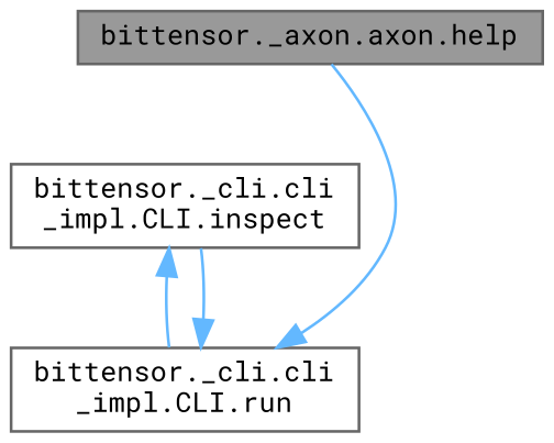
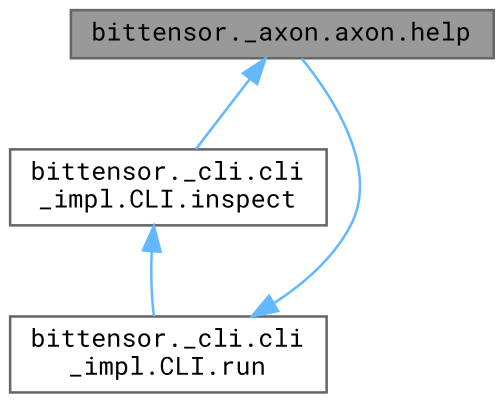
  digraph {
    fontname="Roboto Mono"
    rankdir=TB
    node [color=grey40 fillcolor=white fontname="Roboto Mono" fontsize=10 shape=box style=filled]
    edge [color=steelblue1 dir=back fontname="Roboto Mono" fontsize=10 labelfontname=Helvetica labelfontsize=10 style=solid]
    n1 [color=gray40 fillcolor=grey60 fontcolor=black height=0.2 label="bittensor._axon.axon.help" width=0.4]
    n2 [height=0.2 label="bittensor._cli.cli\l_impl.CLI.run" width=0.4]
    n3 [height=0.2 label="bittensor._cli.cli\l_impl.CLI.inspect" width=0.4]
    n2 -> n1
-   n2 -> n3
+   n1 -> n3
    n3 -> n2
  }
